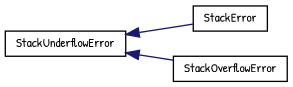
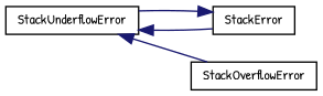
  digraph {
    fontname="Patrick Hand"
    rankdir=LR
    node [color=black fillcolor=white fontname="Patrick Hand" fontsize=10 shape=record style=filled]
    edge [color=midnightblue dir=back fontname="Patrick Hand" fontsize=10 labelfontname=Helvetica labelfontsize=10 style=solid]
    n1 [height=0.2 label=StackUnderflowError width=0.4]
    n2 [height=0.2 label=StackError width=0.4]
    n3 [height=0.2 label=StackOverflowError width=0.4]
    n1 -> n2
    n1 -> n3
+   n2 -> n1
  }
